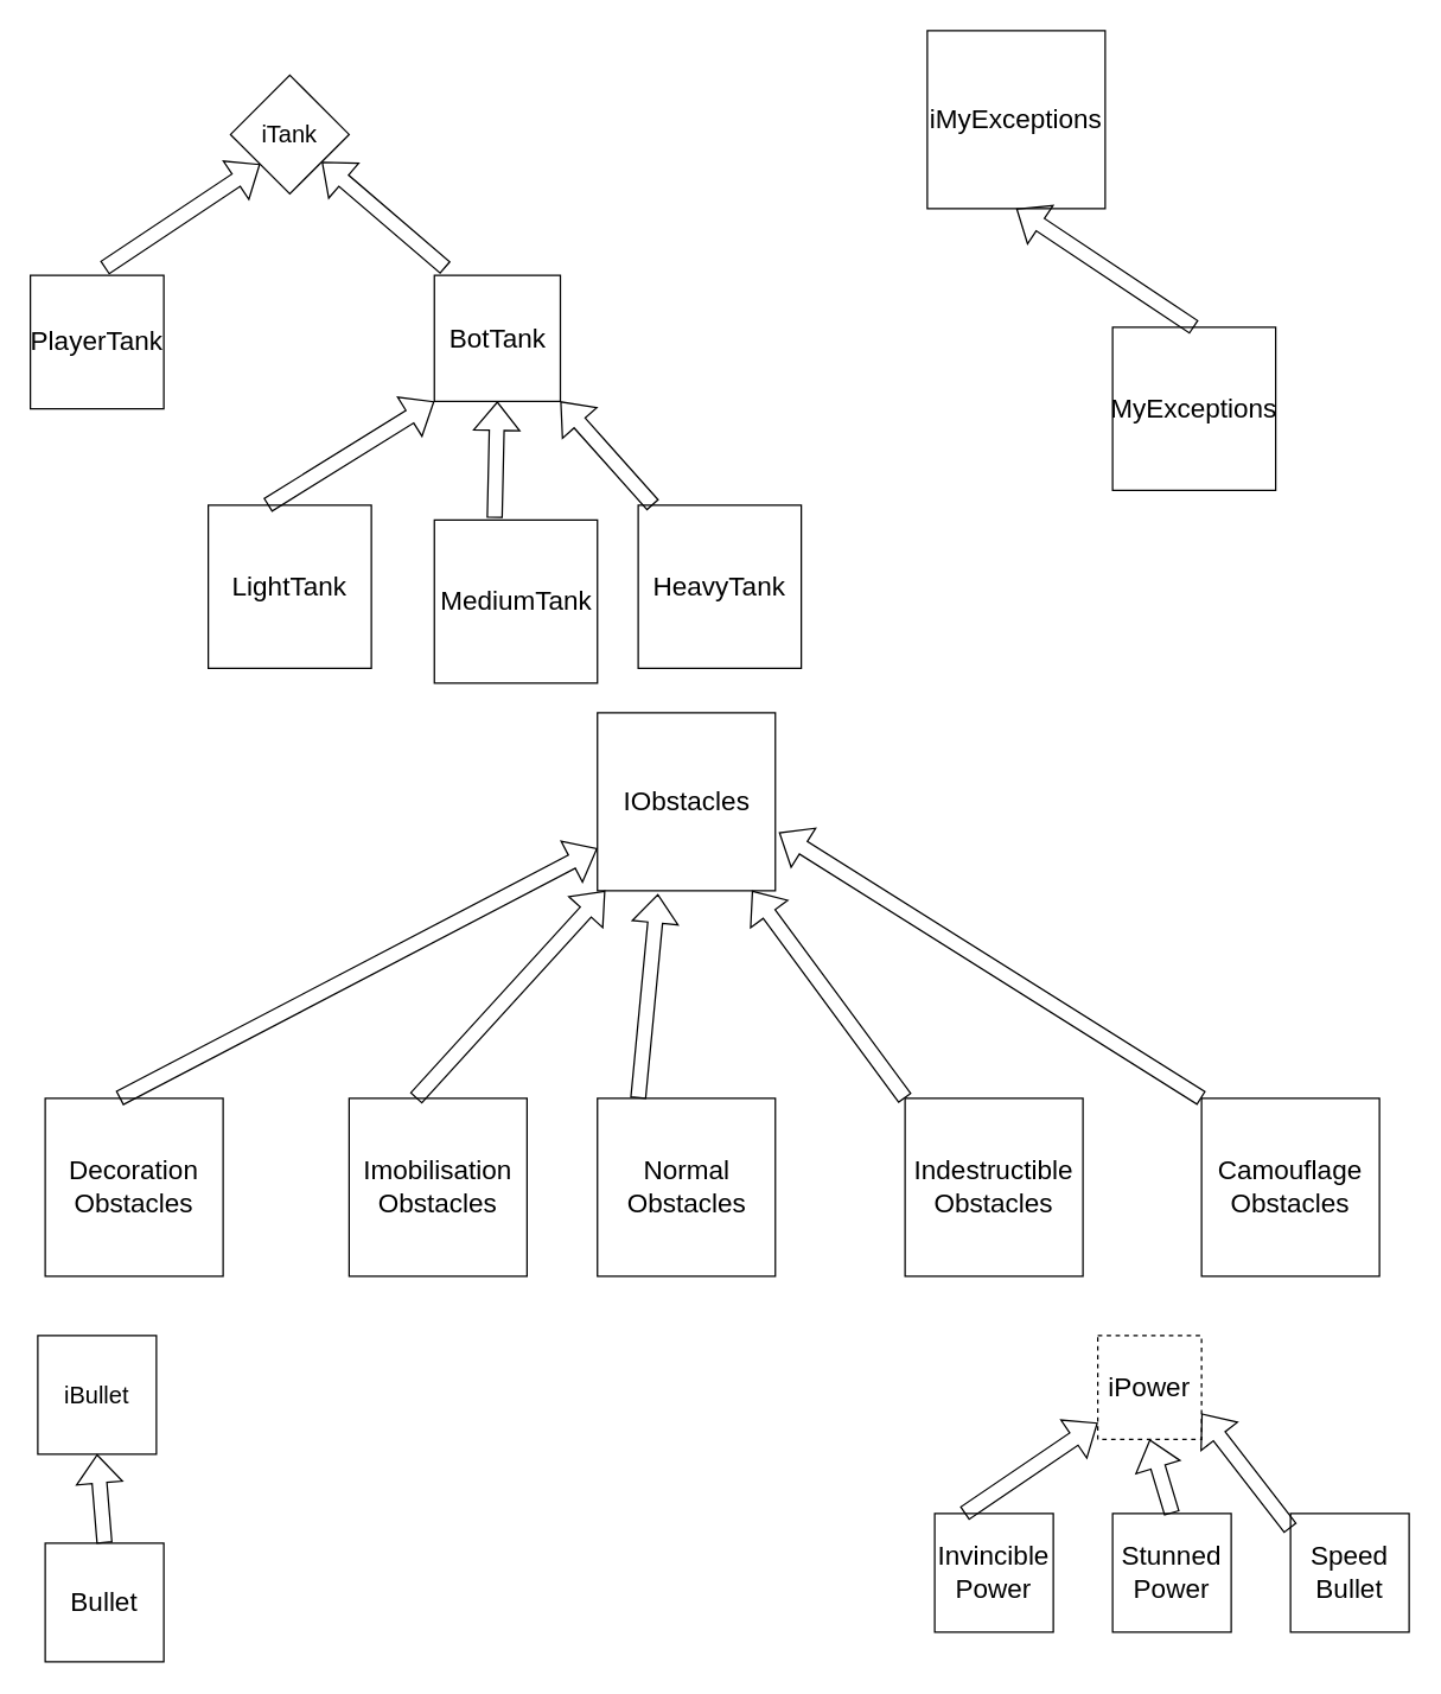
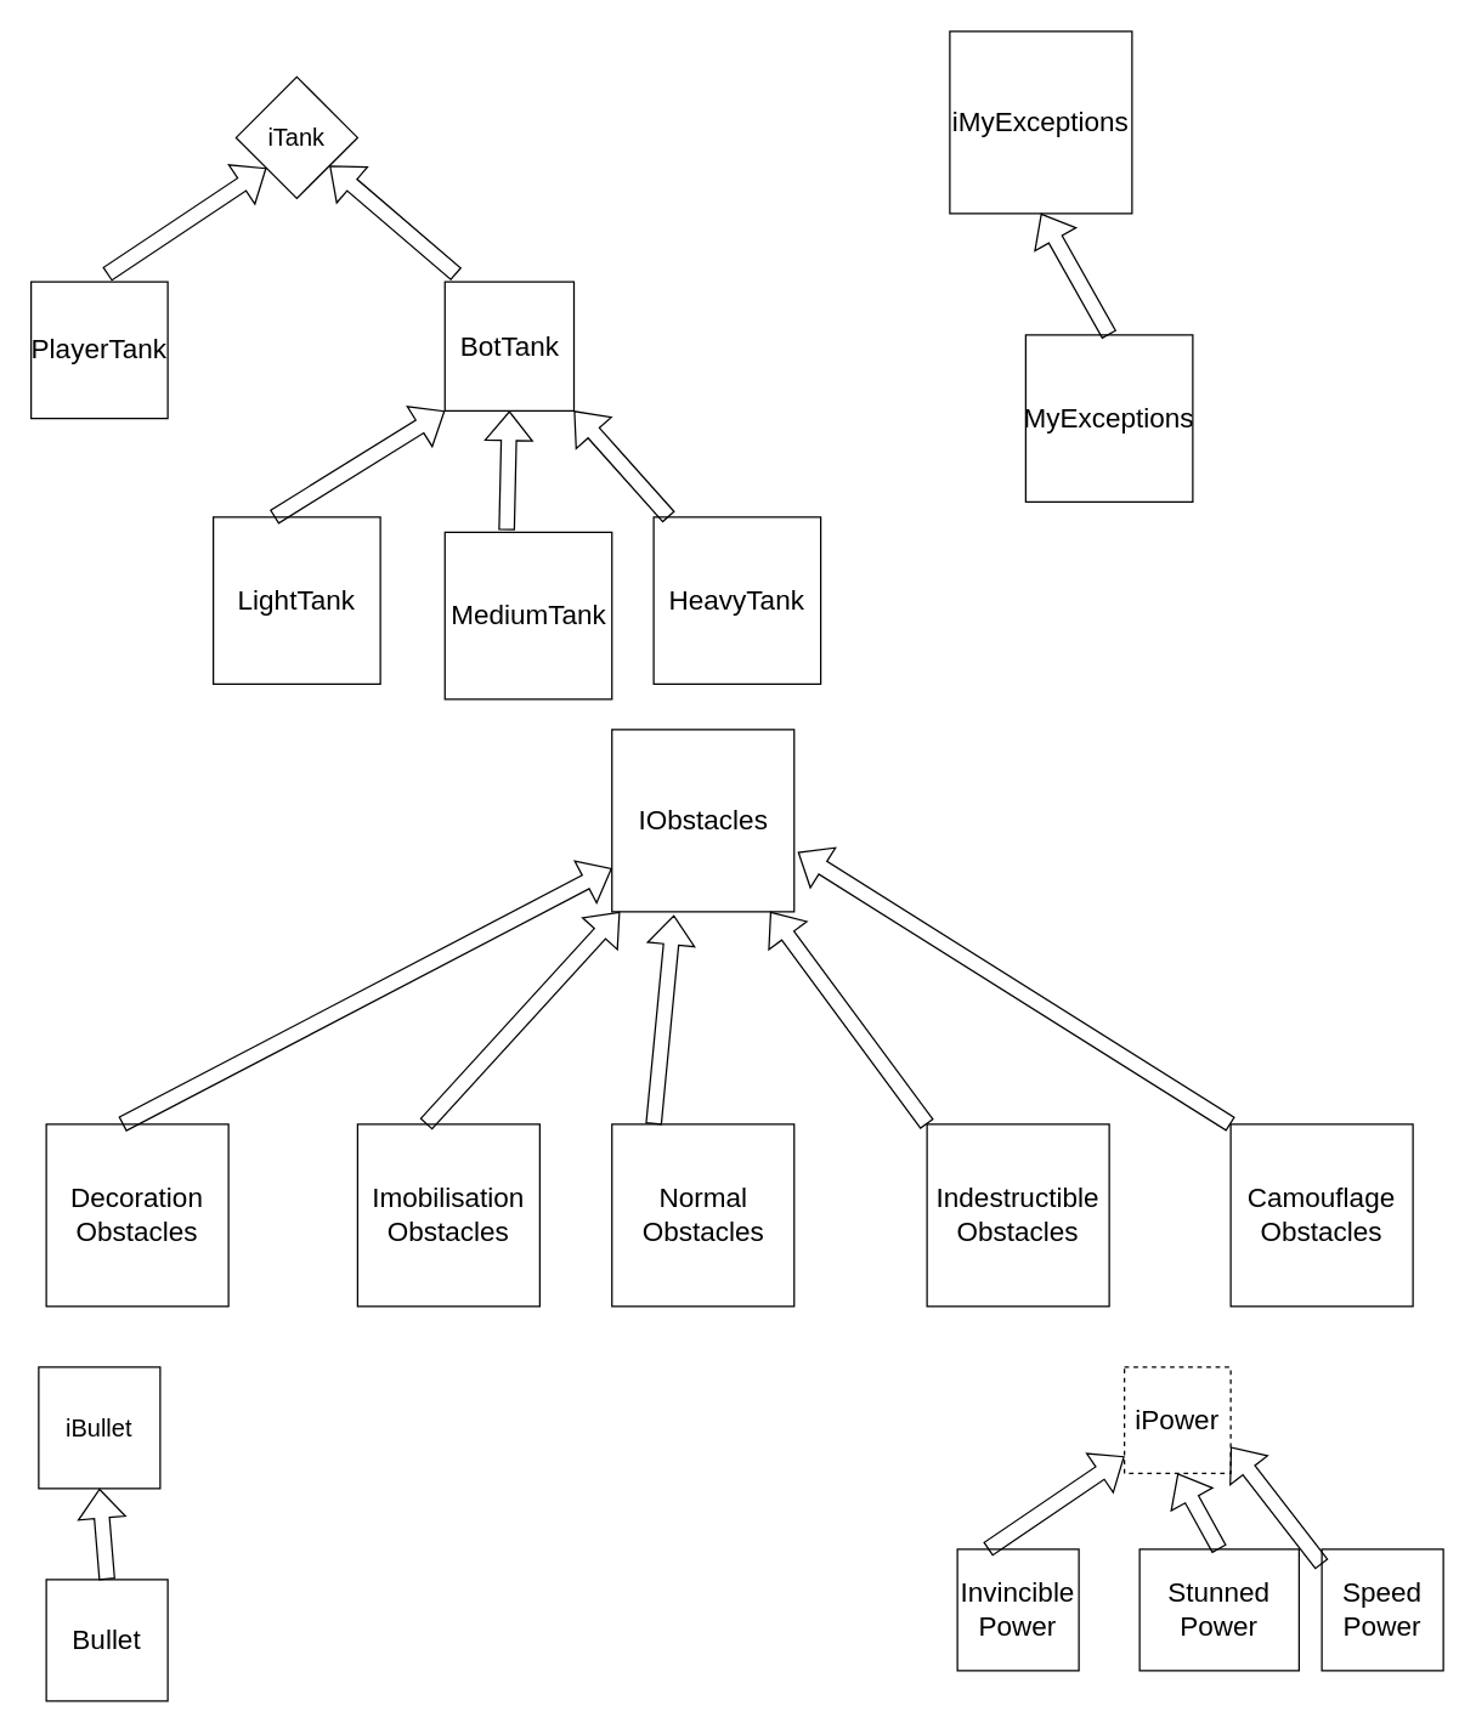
  <mxCell id="0" />
  <mxCell id="1" parent="0" />
  <mxCell id="2" value="&lt;font size=&quot;3&quot;&gt;iTank&lt;/font&gt;" style="rhombus;whiteSpace=wrap;html=1;aspect=fixed;" parent="1" vertex="1"><mxGeometry x="155" y="50" width="80" height="80" as="geometry" /></mxCell>
  <mxCell id="3" value="PlayerTank" style="whiteSpace=wrap;html=1;aspect=fixed;fontSize=18;" parent="1" vertex="1"><mxGeometry x="20" y="185" width="90" height="90" as="geometry" /></mxCell>
  <mxCell id="4" value="BotTank" style="whiteSpace=wrap;html=1;aspect=fixed;fontSize=18;" parent="1" vertex="1"><mxGeometry x="292.5" y="185" width="85" height="85" as="geometry" /></mxCell>
  <mxCell id="5" value="LightTank" style="whiteSpace=wrap;html=1;aspect=fixed;fontSize=18;" parent="1" vertex="1"><mxGeometry x="140" y="340" width="110" height="110" as="geometry" /></mxCell>
  <mxCell id="6" value="HeavyTank" style="whiteSpace=wrap;html=1;aspect=fixed;fontSize=18;" parent="1" vertex="1"><mxGeometry x="430" y="340" width="110" height="110" as="geometry" /></mxCell>
  <mxCell id="7" value="MediumTank" style="whiteSpace=wrap;html=1;aspect=fixed;fontSize=18;" parent="1" vertex="1"><mxGeometry x="292.5" y="350" width="110" height="110" as="geometry" /></mxCell>
  <mxCell id="8" value="" style="shape=flexArrow;endArrow=classic;html=1;rounded=0;fontSize=18;entryX=0;entryY=1;entryDx=0;entryDy=0;" parent="1" target="2" edge="1"><mxGeometry width="50" height="50" relative="1" as="geometry"><mxPoint x="70" y="180" as="sourcePoint" /><mxPoint x="120" y="130" as="targetPoint" /></mxGeometry></mxCell>
  <mxCell id="9" value="" style="shape=flexArrow;endArrow=classic;html=1;rounded=0;fontSize=18;" parent="1" target="2" edge="1"><mxGeometry width="50" height="50" relative="1" as="geometry"><mxPoint x="300" y="180" as="sourcePoint" /><mxPoint x="240" y="130" as="targetPoint" /></mxGeometry></mxCell>
  <mxCell id="10" value="" style="shape=flexArrow;endArrow=classic;html=1;rounded=0;fontSize=18;entryX=0;entryY=1;entryDx=0;entryDy=0;" parent="1" target="4" edge="1"><mxGeometry width="50" height="50" relative="1" as="geometry"><mxPoint x="180" y="340" as="sourcePoint" /><mxPoint x="230" y="290" as="targetPoint" /></mxGeometry></mxCell>
  <mxCell id="11" value="" style="shape=flexArrow;endArrow=classic;html=1;rounded=0;fontSize=18;entryX=0.5;entryY=1;entryDx=0;entryDy=0;exitX=0.37;exitY=-0.013;exitDx=0;exitDy=0;exitPerimeter=0;" parent="1" source="7" target="4" edge="1"><mxGeometry width="50" height="50" relative="1" as="geometry"><mxPoint x="310" y="340" as="sourcePoint" /><mxPoint x="360" y="290" as="targetPoint" /></mxGeometry></mxCell>
  <mxCell id="12" value="" style="shape=flexArrow;endArrow=classic;html=1;rounded=0;fontSize=18;entryX=1;entryY=1;entryDx=0;entryDy=0;" parent="1" target="4" edge="1"><mxGeometry width="50" height="50" relative="1" as="geometry"><mxPoint x="440" y="340" as="sourcePoint" /><mxPoint x="490" y="290" as="targetPoint" /></mxGeometry></mxCell>
  <mxCell id="13" value="iMyExceptions" style="whiteSpace=wrap;html=1;aspect=fixed;fontSize=18;" parent="1" vertex="1"><mxGeometry x="625" y="20" width="120" height="120" as="geometry" /></mxCell>
- <mxCell id="14" value="MyExceptions" style="whiteSpace=wrap;html=1;aspect=fixed;fontSize=18;" parent="1" vertex="1"><mxGeometry x="750" y="220" width="110" height="110" as="geometry" /></mxCell>
+ <mxCell id="14" value="MyExceptions" style="whiteSpace=wrap;html=1;aspect=fixed;fontSize=18;" parent="1" vertex="1"><mxGeometry x="675" y="220" width="110" height="110" as="geometry" /></mxCell>
  <mxCell id="15" value="" style="shape=flexArrow;endArrow=classic;html=1;rounded=0;fontSize=18;exitX=0.5;exitY=0;exitDx=0;exitDy=0;entryX=0.5;entryY=1;entryDx=0;entryDy=0;" parent="1" source="14" target="13" edge="1"><mxGeometry width="50" height="50" relative="1" as="geometry"><mxPoint x="700" y="220" as="sourcePoint" /><mxPoint x="750" y="170" as="targetPoint" /></mxGeometry></mxCell>
  <mxCell id="16" value="IObstacles" style="whiteSpace=wrap;html=1;aspect=fixed;fontSize=18;" parent="1" vertex="1"><mxGeometry x="402.5" y="480" width="120" height="120" as="geometry" /></mxCell>
  <mxCell id="17" value="Indestructible&lt;br&gt;Obstacles" style="whiteSpace=wrap;html=1;aspect=fixed;fontSize=18;" parent="1" vertex="1"><mxGeometry x="610" y="740" width="120" height="120" as="geometry" /></mxCell>
  <mxCell id="18" value="Camouflage&lt;br&gt;Obstacles" style="whiteSpace=wrap;html=1;aspect=fixed;fontSize=18;" parent="1" vertex="1"><mxGeometry x="810" y="740" width="120" height="120" as="geometry" /></mxCell>
  <mxCell id="19" value="Normal&lt;br&gt;Obstacles" style="whiteSpace=wrap;html=1;aspect=fixed;fontSize=18;" parent="1" vertex="1"><mxGeometry x="402.5" y="740" width="120" height="120" as="geometry" /></mxCell>
  <mxCell id="20" value="Imobilisation&lt;br&gt;Obstacles" style="whiteSpace=wrap;html=1;aspect=fixed;fontSize=18;" parent="1" vertex="1"><mxGeometry x="235" y="740" width="120" height="120" as="geometry" /></mxCell>
  <mxCell id="21" value="Decoration&lt;br&gt;Obstacles" style="whiteSpace=wrap;html=1;aspect=fixed;fontSize=18;" parent="1" vertex="1"><mxGeometry x="30" y="740" width="120" height="120" as="geometry" /></mxCell>
  <mxCell id="22" value="" style="shape=flexArrow;endArrow=classic;html=1;rounded=0;fontSize=18;" parent="1" target="16" edge="1"><mxGeometry width="50" height="50" relative="1" as="geometry"><mxPoint x="80" y="740" as="sourcePoint" /><mxPoint x="130" y="690" as="targetPoint" /></mxGeometry></mxCell>
  <mxCell id="23" value="" style="shape=flexArrow;endArrow=classic;html=1;rounded=0;fontSize=18;" parent="1" target="16" edge="1"><mxGeometry width="50" height="50" relative="1" as="geometry"><mxPoint x="280" y="740" as="sourcePoint" /><mxPoint x="330" y="690" as="targetPoint" /></mxGeometry></mxCell>
  <mxCell id="24" value="" style="shape=flexArrow;endArrow=classic;html=1;rounded=0;fontSize=18;entryX=0.34;entryY=1.018;entryDx=0;entryDy=0;entryPerimeter=0;" parent="1" target="16" edge="1"><mxGeometry width="50" height="50" relative="1" as="geometry"><mxPoint x="430" y="740" as="sourcePoint" /><mxPoint x="480" y="690" as="targetPoint" /></mxGeometry></mxCell>
  <mxCell id="25" value="" style="shape=flexArrow;endArrow=classic;html=1;rounded=0;fontSize=18;" parent="1" target="16" edge="1"><mxGeometry width="50" height="50" relative="1" as="geometry"><mxPoint x="610" y="740" as="sourcePoint" /><mxPoint x="660" y="690" as="targetPoint" /></mxGeometry></mxCell>
  <mxCell id="26" value="" style="shape=flexArrow;endArrow=classic;html=1;rounded=0;fontSize=18;entryX=1.02;entryY=0.672;entryDx=0;entryDy=0;entryPerimeter=0;" parent="1" target="16" edge="1"><mxGeometry width="50" height="50" relative="1" as="geometry"><mxPoint x="810" y="740" as="sourcePoint" /><mxPoint x="860" y="690" as="targetPoint" /></mxGeometry></mxCell>
  <mxCell id="27" value="&lt;font size=&quot;3&quot;&gt;iBullet&lt;/font&gt;" style="whiteSpace=wrap;html=1;aspect=fixed;" vertex="1" parent="1"><mxGeometry x="25" y="900" width="80" height="80" as="geometry" /></mxCell>
  <mxCell id="28" value="Bullet&lt;br&gt;" style="whiteSpace=wrap;html=1;aspect=fixed;fontSize=18;" vertex="1" parent="1"><mxGeometry x="30" y="1040" width="80" height="80" as="geometry" /></mxCell>
  <mxCell id="29" value="" style="shape=flexArrow;endArrow=classic;html=1;rounded=0;fontSize=18;exitX=0.5;exitY=0;exitDx=0;exitDy=0;entryX=0.5;entryY=1;entryDx=0;entryDy=0;" edge="1" parent="1" source="28" target="27"><mxGeometry width="50" height="50" relative="1" as="geometry"><mxPoint x="60" y="1020" as="sourcePoint" /><mxPoint x="110" y="970" as="targetPoint" /></mxGeometry></mxCell>
  <mxCell id="30" value="iPower" style="whiteSpace=wrap;html=1;aspect=fixed;fontSize=18;dashed=1;" vertex="1" parent="1"><mxGeometry x="740" y="900" width="70" height="70" as="geometry" /></mxCell>
  <mxCell id="31" value="Invincible&lt;br&gt;Power" style="whiteSpace=wrap;html=1;aspect=fixed;fontSize=18;" vertex="1" parent="1"><mxGeometry x="630" y="1020" width="80" height="80" as="geometry" /></mxCell>
- <mxCell id="32" value="Stunned&lt;br&gt;Power" style="whiteSpace=wrap;html=1;aspect=fixed;fontSize=18;" vertex="1" parent="1"><mxGeometry x="750" y="1020" width="80" height="80" as="geometry" /></mxCell>
- <mxCell id="33" value="Speed Bullet" style="whiteSpace=wrap;html=1;aspect=fixed;fontSize=18;" vertex="1" parent="1"><mxGeometry x="870" y="1020" width="80" height="80" as="geometry" /></mxCell>
+ <mxCell id="32" value="Stunned&lt;br&gt;Power" style="whiteSpace=wrap;html=1;aspect=fixed;fontSize=18;" vertex="1" parent="1"><mxGeometry x="750" y="1020" width="105" height="80" as="geometry" /></mxCell>
+ <mxCell id="33" value="Speed Power" style="whiteSpace=wrap;html=1;aspect=fixed;fontSize=18;" vertex="1" parent="1"><mxGeometry x="870" y="1020" width="80" height="80" as="geometry" /></mxCell>
  <mxCell id="34" value="" style="shape=flexArrow;endArrow=classic;html=1;rounded=0;fontSize=18;" edge="1" parent="1" target="30"><mxGeometry width="50" height="50" relative="1" as="geometry"><mxPoint x="650" y="1020" as="sourcePoint" /><mxPoint x="700" y="970" as="targetPoint" /></mxGeometry></mxCell>
  <mxCell id="35" value="" style="shape=flexArrow;endArrow=classic;html=1;rounded=0;fontSize=18;exitX=0.5;exitY=0;exitDx=0;exitDy=0;entryX=0.5;entryY=1;entryDx=0;entryDy=0;" edge="1" parent="1" source="32" target="30"><mxGeometry width="50" height="50" relative="1" as="geometry"><mxPoint x="760" y="1020" as="sourcePoint" /><mxPoint x="810" y="970" as="targetPoint" /></mxGeometry></mxCell>
  <mxCell id="36" value="" style="shape=flexArrow;endArrow=classic;html=1;rounded=0;fontSize=18;entryX=1;entryY=0.75;entryDx=0;entryDy=0;" edge="1" parent="1" target="30"><mxGeometry width="50" height="50" relative="1" as="geometry"><mxPoint x="870" y="1030" as="sourcePoint" /><mxPoint x="920" y="980" as="targetPoint" /></mxGeometry></mxCell>
